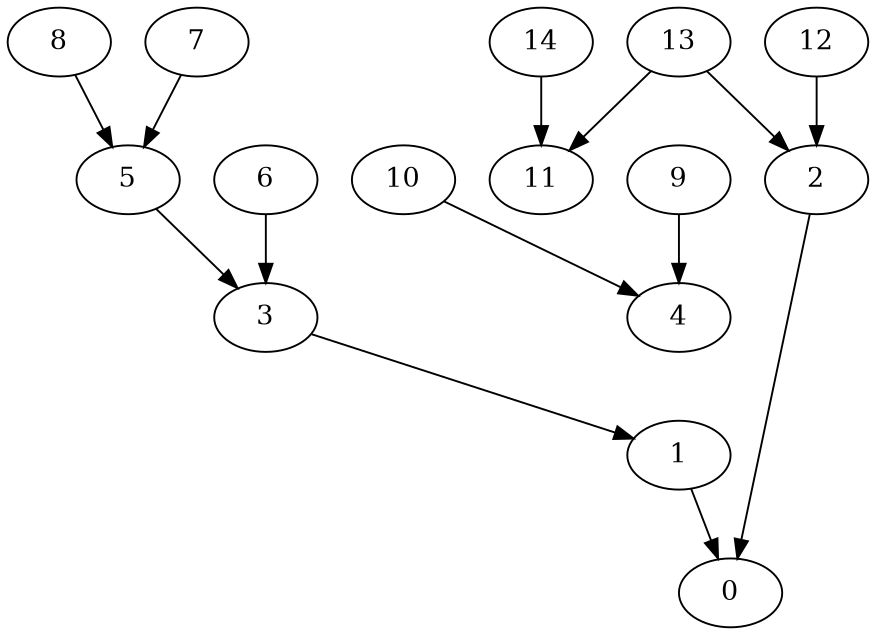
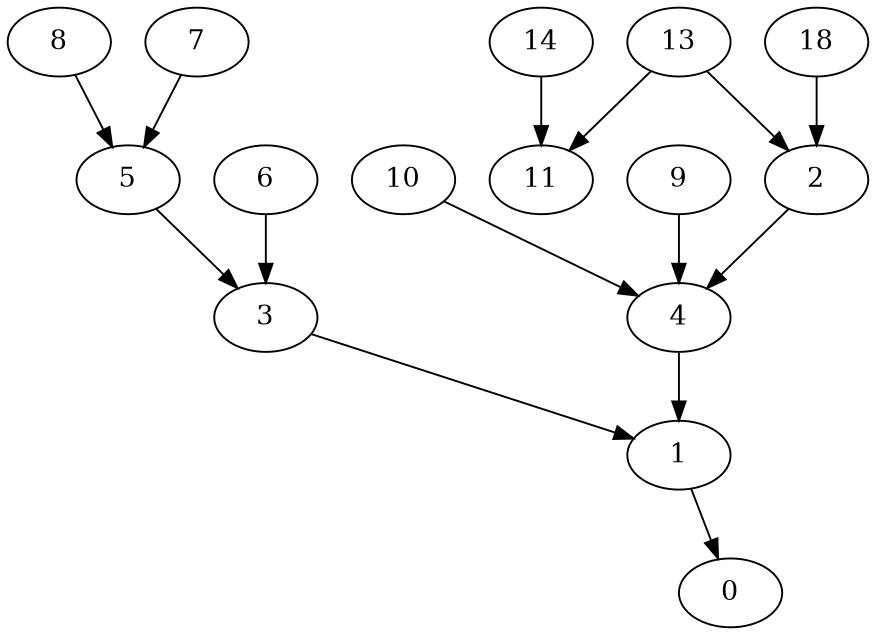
  digraph {
    node [n=1]
    0 [n=5]
    1 [n=4]
    2 [n=3]
    3 [n=3]
    4 [n=2]
    5 [n=2]
    6
    7
    8 [n=0]
    9
    10 [n=0]
    11 [n=2]
-   12
+   12 [label=18]
    13
    14 [n=0]
    1 -> 0
-   2 -> 0
+   2 -> 4
    3 -> 1
+   4 -> 1
    5 -> 3
    6 -> 3
    7 -> 5
    8 -> 5
    9 -> 4
    10 -> 4
    12 -> 2
    13 -> 2
    13 -> 11
    14 -> 11
  }
